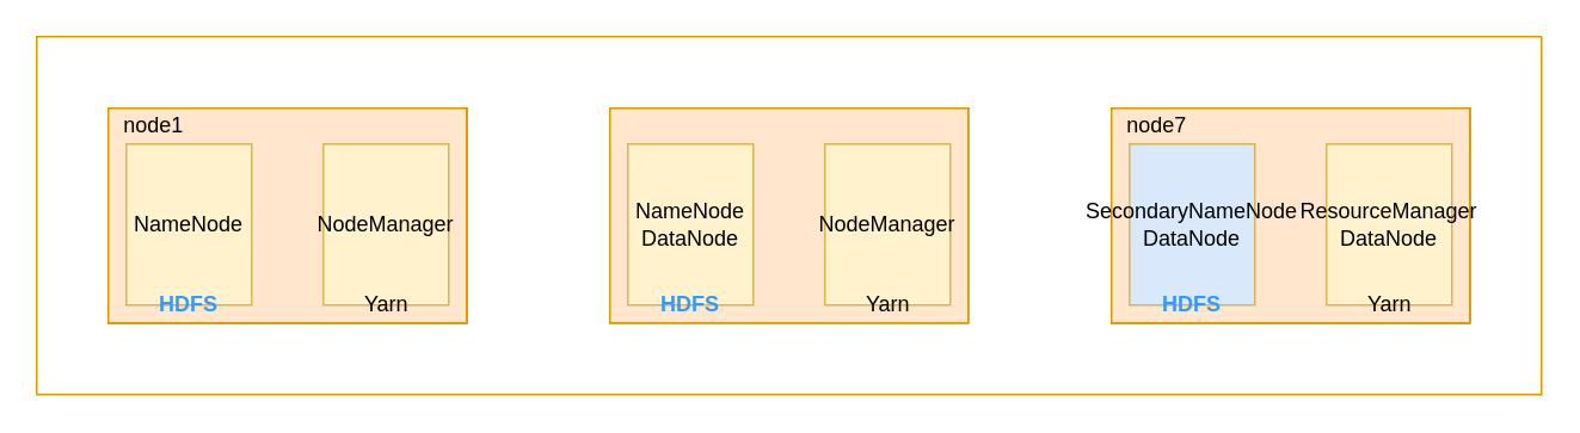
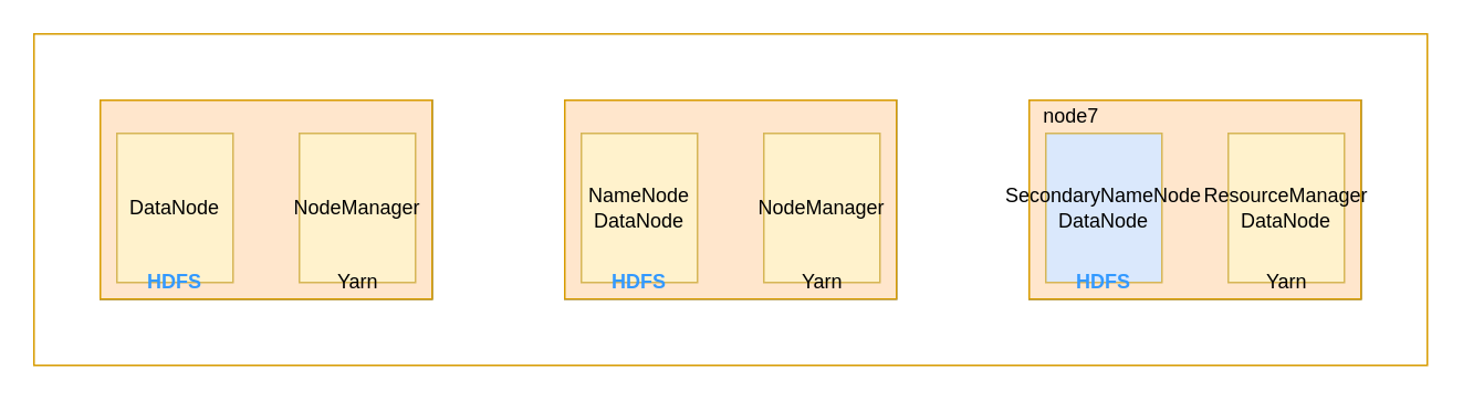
  <mxCell id="0" />
  <mxCell id="1" parent="0" />
  <mxCell id="2" value="" style="group" parent="1" vertex="1" connectable="0"><mxGeometry x="60" y="60" width="760" height="120" as="geometry" /></mxCell>
  <mxCell id="3" value="" style="group" parent="2" vertex="1" connectable="0"><mxGeometry width="760" height="120" as="geometry" /></mxCell>
  <mxCell id="4" value="" style="group" parent="3" vertex="1" connectable="0"><mxGeometry width="760" height="120" as="geometry" /></mxCell>
  <mxCell id="5" value="" style="group;fillColor=#ffe6cc;strokeColor=#d79b00;" parent="4" vertex="1" connectable="0"><mxGeometry width="200" height="120" as="geometry" /></mxCell>
  <mxCell id="6" value="" style="group;fillColor=#dae8fc;strokeColor=#6c8ebf;" parent="5" vertex="1" connectable="0"><mxGeometry width="200" height="120" as="geometry" /></mxCell>
  <mxCell id="7" value="" style="group" parent="6" vertex="1" connectable="0"><mxGeometry width="200" height="120" as="geometry" /></mxCell>
  <mxCell id="8" value="" style="rounded=0;whiteSpace=wrap;html=1;fillColor=#ffe6cc;strokeColor=#d79b00;" parent="7" vertex="1"><mxGeometry width="200" height="120" as="geometry" /></mxCell>
- <mxCell id="9" value="node1" style="text;html=1;align=center;verticalAlign=middle;resizable=0;points=[];autosize=1;" parent="7" vertex="1"><mxGeometry width="50" height="20" as="geometry" /></mxCell>
- <mxCell id="10" value="NameNode" style="rounded=0;whiteSpace=wrap;html=1;fillColor=#fff2cc;strokeColor=#d6b656;" parent="7" vertex="1"><mxGeometry x="10" y="20" width="70" height="90" as="geometry" /></mxCell>
+ <mxCell id="10" value="DataNode" style="rounded=0;whiteSpace=wrap;html=1;fillColor=#fff2cc;strokeColor=#d6b656;" parent="7" vertex="1"><mxGeometry x="10" y="20" width="70" height="90" as="geometry" /></mxCell>
  <mxCell id="11" value="NodeManager" style="rounded=0;whiteSpace=wrap;html=1;fillColor=#fff2cc;strokeColor=#d6b656;" parent="7" vertex="1"><mxGeometry x="120" y="20" width="70" height="90" as="geometry" /></mxCell>
  <mxCell id="12" value="&lt;b&gt;&lt;font color=&quot;#3399ff&quot;&gt;HDFS&lt;/font&gt;&lt;/b&gt;" style="text;html=1;strokeColor=none;fillColor=none;align=center;verticalAlign=middle;whiteSpace=wrap;rounded=0;" parent="7" vertex="1"><mxGeometry x="25" y="100" width="40" height="20" as="geometry" /></mxCell>
  <mxCell id="13" value="Yarn" style="text;html=1;align=center;verticalAlign=middle;resizable=0;points=[];autosize=1;" parent="7" vertex="1"><mxGeometry x="135" y="100" width="40" height="20" as="geometry" /></mxCell>
  <mxCell id="14" value="" style="group" parent="4" vertex="1" connectable="0"><mxGeometry x="280" width="200" height="120" as="geometry" /></mxCell>
  <mxCell id="15" value="" style="group;fillColor=#dae8fc;strokeColor=#6c8ebf;" parent="14" vertex="1" connectable="0"><mxGeometry width="200" height="120" as="geometry" /></mxCell>
  <mxCell id="16" value="" style="group" parent="15" vertex="1" connectable="0"><mxGeometry width="200" height="120" as="geometry" /></mxCell>
  <mxCell id="17" value="" style="rounded=0;whiteSpace=wrap;html=1;fillColor=#ffe6cc;strokeColor=#d79b00;" parent="16" vertex="1"><mxGeometry width="200" height="120" as="geometry" /></mxCell>
  <mxCell id="18" value="NameNode&lt;br&gt;DataNode" style="rounded=0;whiteSpace=wrap;html=1;fillColor=#fff2cc;strokeColor=#d6b656;" parent="16" vertex="1"><mxGeometry x="10" y="20" width="70" height="90" as="geometry" /></mxCell>
  <mxCell id="19" value="NodeManager" style="rounded=0;whiteSpace=wrap;html=1;fillColor=#fff2cc;strokeColor=#d6b656;" parent="16" vertex="1"><mxGeometry x="120" y="20" width="70" height="90" as="geometry" /></mxCell>
  <mxCell id="20" value="&lt;b&gt;&lt;font color=&quot;#3399ff&quot;&gt;HDFS&lt;/font&gt;&lt;/b&gt;" style="text;html=1;strokeColor=none;fillColor=none;align=center;verticalAlign=middle;whiteSpace=wrap;rounded=0;" parent="16" vertex="1"><mxGeometry x="25" y="100" width="40" height="20" as="geometry" /></mxCell>
  <mxCell id="21" value="Yarn" style="text;html=1;align=center;verticalAlign=middle;resizable=0;points=[];autosize=1;" parent="16" vertex="1"><mxGeometry x="135" y="100" width="40" height="20" as="geometry" /></mxCell>
  <mxCell id="22" value="" style="group;fillColor=#ffe6cc;strokeColor=#d79b00;" parent="4" vertex="1" connectable="0"><mxGeometry x="560" width="200" height="120" as="geometry" /></mxCell>
  <mxCell id="23" value="" style="group;fillColor=#dae8fc;strokeColor=#6c8ebf;" parent="22" vertex="1" connectable="0"><mxGeometry width="200" height="120" as="geometry" /></mxCell>
  <mxCell id="24" value="" style="group" parent="23" vertex="1" connectable="0"><mxGeometry width="200" height="120" as="geometry" /></mxCell>
  <mxCell id="25" value="" style="rounded=0;whiteSpace=wrap;html=1;fillColor=#ffe6cc;strokeColor=#d79b00;" parent="24" vertex="1"><mxGeometry width="200" height="120" as="geometry" /></mxCell>
  <mxCell id="26" value="node7" style="text;html=1;align=center;verticalAlign=middle;resizable=0;points=[];autosize=1;" parent="24" vertex="1"><mxGeometry width="50" height="20" as="geometry" /></mxCell>
  <mxCell id="27" value="SecondaryNameNode&lt;br&gt;DataNode" style="rounded=0;whiteSpace=wrap;html=1;fillColor=#dae8fc;strokeColor=#d6b656;" parent="24" vertex="1"><mxGeometry x="10" y="20" width="70" height="90" as="geometry" /></mxCell>
  <mxCell id="28" value="ResourceManager&lt;br&gt;DataNode" style="rounded=0;whiteSpace=wrap;html=1;fillColor=#fff2cc;strokeColor=#d6b656;" parent="24" vertex="1"><mxGeometry x="120" y="20" width="70" height="90" as="geometry" /></mxCell>
  <mxCell id="29" value="&lt;b&gt;&lt;font color=&quot;#3399ff&quot;&gt;HDFS&lt;/font&gt;&lt;/b&gt;" style="text;html=1;strokeColor=none;fillColor=none;align=center;verticalAlign=middle;whiteSpace=wrap;rounded=0;" parent="24" vertex="1"><mxGeometry x="25" y="100" width="40" height="20" as="geometry" /></mxCell>
  <mxCell id="30" value="Yarn" style="text;html=1;align=center;verticalAlign=middle;resizable=0;points=[];autosize=1;" parent="24" vertex="1"><mxGeometry x="135" y="100" width="40" height="20" as="geometry" /></mxCell>
  <mxCell id="31" value="" style="rounded=0;whiteSpace=wrap;html=1;strokeColor=#d79b00;fillColor=none;" parent="1" vertex="1"><mxGeometry x="20" y="20" width="840" height="200" as="geometry" /></mxCell>
